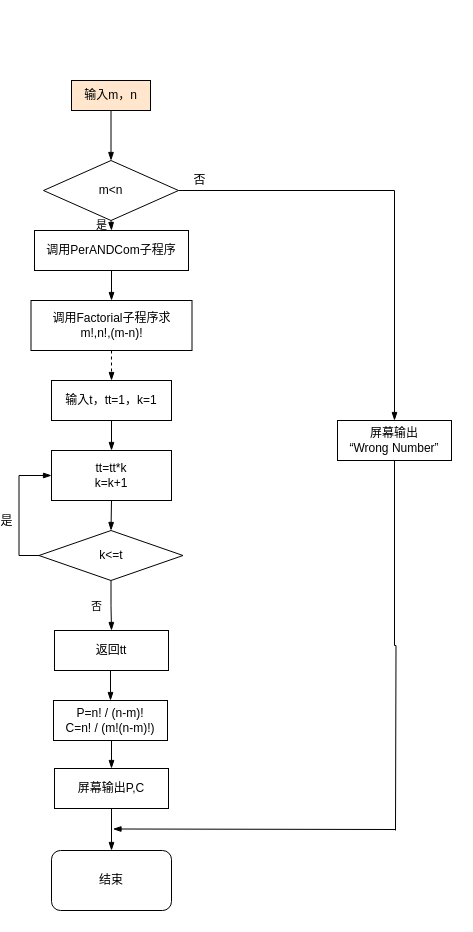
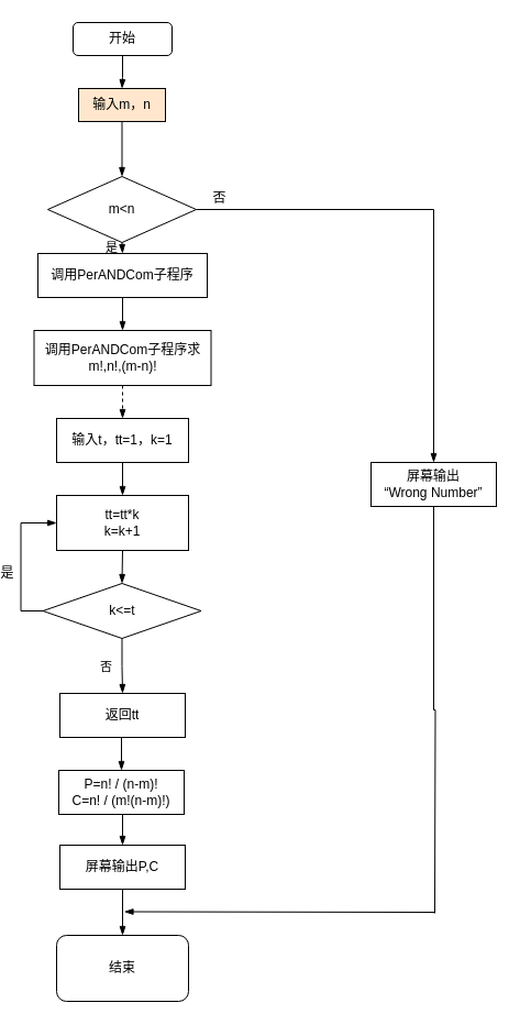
  <mxCell id="0" />
  <mxCell id="1" parent="0" />
+ <mxCell id="2" style="edgeStyle=orthogonalEdgeStyle;rounded=0;orthogonalLoop=1;jettySize=auto;html=1;exitX=0.5;exitY=1;exitDx=0;exitDy=0;endArrow=blockThin;endFill=1;" edge="1" parent="1" source="3" target="5"><mxGeometry relative="1" as="geometry" /></mxCell>
+ <mxCell id="3" value="开始" style="rounded=1;whiteSpace=wrap;html=1;" vertex="1" parent="1"><mxGeometry x="56" y="20" width="90" height="30" as="geometry" /></mxCell>
  <mxCell id="4" style="edgeStyle=orthogonalEdgeStyle;rounded=0;orthogonalLoop=1;jettySize=auto;html=1;exitX=0.5;exitY=1;exitDx=0;exitDy=0;entryX=0.5;entryY=0;entryDx=0;entryDy=0;endArrow=blockThin;endFill=1;" edge="1" parent="1" source="5" target="9"><mxGeometry relative="1" as="geometry" /></mxCell>
  <mxCell id="5" value="输入m，n" style="rounded=0;whiteSpace=wrap;html=1;fillColor=#ffe6cc;" vertex="1" parent="1"><mxGeometry x="61" y="80" width="79" height="30" as="geometry" /></mxCell>
  <mxCell id="6" value="是" style="edgeStyle=orthogonalEdgeStyle;rounded=0;orthogonalLoop=1;jettySize=auto;html=1;exitX=0.5;exitY=1;exitDx=0;exitDy=0;entryX=0.5;entryY=0;entryDx=0;entryDy=0;endArrow=blockThin;endFill=1;" edge="1" parent="1" source="9" target="11"><mxGeometry x="-0.006" y="-10" relative="1" as="geometry"><mxPoint as="offset" /></mxGeometry></mxCell>
  <mxCell id="7" style="edgeStyle=orthogonalEdgeStyle;rounded=0;orthogonalLoop=1;jettySize=auto;html=1;exitX=1;exitY=0.5;exitDx=0;exitDy=0;endArrow=blockThin;endFill=1;entryX=0.5;entryY=0;entryDx=0;entryDy=0;" edge="1" parent="1" source="9" target="31"><mxGeometry relative="1" as="geometry"><mxPoint x="245" y="690" as="targetPoint" /></mxGeometry></mxCell>
  <mxCell id="8" value="否" style="text;html=1;resizable=0;points=[];align=center;verticalAlign=middle;labelBackgroundColor=#ffffff;" vertex="1" connectable="0" parent="7"><mxGeometry x="-0.8" y="5" relative="1" as="geometry"><mxPoint x="-24.5" y="-5.5" as="offset" /></mxGeometry></mxCell>
  <mxCell id="9" value="m&amp;lt;n" style="rhombus;whiteSpace=wrap;html=1;" vertex="1" parent="1"><mxGeometry x="33" y="160" width="135" height="60" as="geometry" /></mxCell>
  <mxCell id="10" style="edgeStyle=orthogonalEdgeStyle;rounded=0;orthogonalLoop=1;jettySize=auto;html=1;exitX=0.5;exitY=1;exitDx=0;exitDy=0;entryX=0.5;entryY=0;entryDx=0;entryDy=0;endArrow=blockThin;endFill=1;" edge="1" parent="1" source="11" target="13"><mxGeometry relative="1" as="geometry" /></mxCell>
  <mxCell id="11" value="调用PerANDCom子程序" style="rounded=0;whiteSpace=wrap;html=1;" vertex="1" parent="1"><mxGeometry x="24" y="230" width="154" height="40" as="geometry" /></mxCell>
  <mxCell id="12" style="edgeStyle=orthogonalEdgeStyle;rounded=0;orthogonalLoop=1;jettySize=auto;html=1;exitX=0.5;exitY=1;exitDx=0;exitDy=0;entryX=0.5;entryY=0;entryDx=0;entryDy=0;endArrow=blockThin;endFill=1;dashed=1;" edge="1" parent="1" source="13" target="15"><mxGeometry relative="1" as="geometry" /></mxCell>
- <mxCell id="13" value="调用Factorial子程序&lt;span&gt;求&lt;br&gt;m!,n!,(m-n)!&lt;/span&gt;" style="rounded=0;whiteSpace=wrap;html=1;" vertex="1" parent="1"><mxGeometry x="20.5" y="300" width="161" height="50" as="geometry" /></mxCell>
+ <mxCell id="13" value="调用PerANDCom子程序&lt;span&gt;求&lt;br&gt;m!,n!,(m-n)!&lt;/span&gt;" style="rounded=0;whiteSpace=wrap;html=1;" vertex="1" parent="1"><mxGeometry x="20.5" y="300" width="161" height="50" as="geometry" /></mxCell>
  <mxCell id="14" style="edgeStyle=orthogonalEdgeStyle;rounded=0;orthogonalLoop=1;jettySize=auto;html=1;exitX=0.5;exitY=1;exitDx=0;exitDy=0;entryX=0.5;entryY=0;entryDx=0;entryDy=0;endArrow=blockThin;endFill=1;" edge="1" parent="1" source="15" target="17"><mxGeometry relative="1" as="geometry" /></mxCell>
  <mxCell id="15" value="输入t，tt=1，k=1" style="rounded=0;whiteSpace=wrap;html=1;" vertex="1" parent="1"><mxGeometry x="41" y="380" width="120" height="40" as="geometry" /></mxCell>
  <mxCell id="16" style="edgeStyle=orthogonalEdgeStyle;rounded=0;orthogonalLoop=1;jettySize=auto;html=1;exitX=0.5;exitY=1;exitDx=0;exitDy=0;entryX=0.5;entryY=0;entryDx=0;entryDy=0;endArrow=blockThin;endFill=1;" edge="1" parent="1" source="17" target="21"><mxGeometry relative="1" as="geometry" /></mxCell>
  <mxCell id="17" value="tt=tt*k&lt;br&gt;k=k+1" style="rounded=0;whiteSpace=wrap;html=1;" vertex="1" parent="1"><mxGeometry x="41" y="450" width="120" height="50" as="geometry" /></mxCell>
  <mxCell id="18" value="否" style="edgeStyle=orthogonalEdgeStyle;rounded=0;orthogonalLoop=1;jettySize=auto;html=1;exitX=0.5;exitY=1;exitDx=0;exitDy=0;entryX=0.5;entryY=0;entryDx=0;entryDy=0;endArrow=blockThin;endFill=1;" edge="1" parent="1" source="21" target="23"><mxGeometry x="0.023" y="-15" relative="1" as="geometry"><mxPoint as="offset" /></mxGeometry></mxCell>
  <mxCell id="19" style="edgeStyle=orthogonalEdgeStyle;rounded=0;orthogonalLoop=1;jettySize=auto;html=1;exitX=0;exitY=0.5;exitDx=0;exitDy=0;entryX=0;entryY=0.5;entryDx=0;entryDy=0;endArrow=blockThin;endFill=1;" edge="1" parent="1" source="21" target="17"><mxGeometry relative="1" as="geometry" /></mxCell>
  <mxCell id="20" value="是" style="text;html=1;resizable=0;points=[];align=center;verticalAlign=middle;labelBackgroundColor=#ffffff;" vertex="1" connectable="0" parent="19"><mxGeometry x="-0.429" y="-17" relative="1" as="geometry"><mxPoint x="-30" y="-17" as="offset" /></mxGeometry></mxCell>
  <mxCell id="21" value="k&amp;lt;=t" style="rhombus;whiteSpace=wrap;html=1;" vertex="1" parent="1"><mxGeometry x="28.5" y="530" width="144" height="50" as="geometry" /></mxCell>
  <mxCell id="22" style="edgeStyle=orthogonalEdgeStyle;rounded=0;orthogonalLoop=1;jettySize=auto;html=1;exitX=0.5;exitY=1;exitDx=0;exitDy=0;entryX=0.5;entryY=0;entryDx=0;entryDy=0;endArrow=blockThin;endFill=1;" edge="1" parent="1" source="23" target="27"><mxGeometry relative="1" as="geometry" /></mxCell>
  <mxCell id="23" value="返回tt" style="rounded=0;whiteSpace=wrap;html=1;" vertex="1" parent="1"><mxGeometry x="44" y="630" width="114" height="40" as="geometry" /></mxCell>
  <mxCell id="24" value="结束" style="rounded=1;whiteSpace=wrap;html=1;" vertex="1" parent="1"><mxGeometry x="41" y="850" width="120" height="60" as="geometry" /></mxCell>
  <mxCell id="25" value="" style="endArrow=blockThin;html=1;endFill=1;" edge="1" parent="1"><mxGeometry width="50" height="50" relative="1" as="geometry"><mxPoint x="385" y="829" as="sourcePoint" /><mxPoint x="102.5" y="828.5" as="targetPoint" /></mxGeometry></mxCell>
  <mxCell id="26" style="edgeStyle=orthogonalEdgeStyle;rounded=0;orthogonalLoop=1;jettySize=auto;html=1;exitX=0.5;exitY=1;exitDx=0;exitDy=0;entryX=0.5;entryY=0;entryDx=0;entryDy=0;endArrow=blockThin;endFill=1;" edge="1" parent="1" source="27" target="29"><mxGeometry relative="1" as="geometry" /></mxCell>
  <mxCell id="27" value="P=n! / (n-m)!&lt;br&gt;C=n! / (m!(n-m)!)" style="rounded=0;whiteSpace=wrap;html=1;" vertex="1" parent="1"><mxGeometry x="43" y="700" width="114" height="40" as="geometry" /></mxCell>
  <mxCell id="28" style="edgeStyle=orthogonalEdgeStyle;rounded=0;orthogonalLoop=1;jettySize=auto;html=1;exitX=0.5;exitY=1;exitDx=0;exitDy=0;entryX=0.5;entryY=0;entryDx=0;entryDy=0;endArrow=blockThin;endFill=1;" edge="1" parent="1" source="29" target="24"><mxGeometry relative="1" as="geometry" /></mxCell>
  <mxCell id="29" value="屏幕输出P,C" style="rounded=0;whiteSpace=wrap;html=1;" vertex="1" parent="1"><mxGeometry x="44" y="768" width="114" height="40" as="geometry" /></mxCell>
  <mxCell id="30" style="edgeStyle=orthogonalEdgeStyle;rounded=0;orthogonalLoop=1;jettySize=auto;html=1;exitX=0.5;exitY=1;exitDx=0;exitDy=0;endArrow=none;endFill=0;" edge="1" parent="1" source="31"><mxGeometry relative="1" as="geometry"><mxPoint x="385" y="830" as="targetPoint" /></mxGeometry></mxCell>
  <mxCell id="31" value="屏幕输出&lt;br&gt;“Wrong Number”" style="rounded=0;whiteSpace=wrap;html=1;" vertex="1" parent="1"><mxGeometry x="327" y="420" width="114" height="40" as="geometry" /></mxCell>
